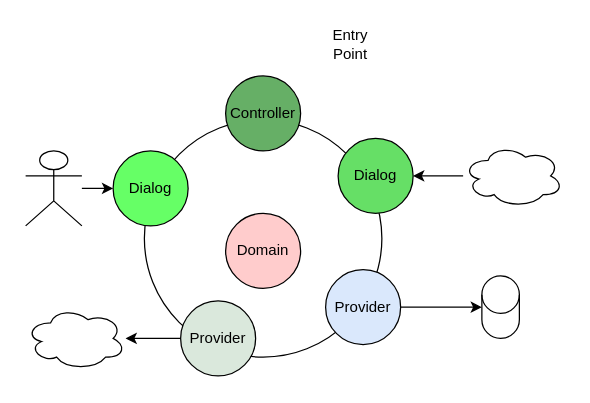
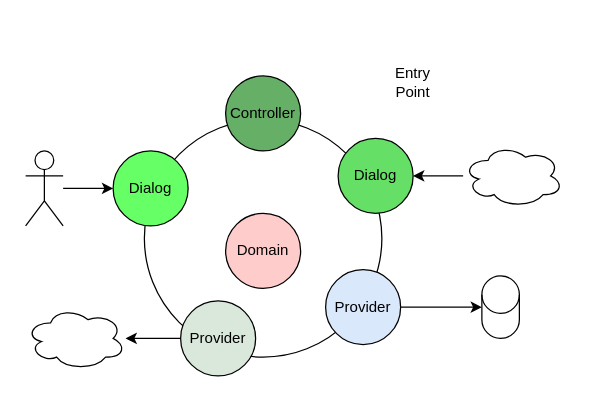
  <mxCell id="0" />
  <mxCell id="1" parent="0" />
  <mxCell id="2" value="" style="ellipse;whiteSpace=wrap;html=1;aspect=fixed;" vertex="1" parent="1"><mxGeometry x="115" y="95" width="190" height="190" as="geometry" /></mxCell>
  <mxCell id="3" style="edgeStyle=orthogonalEdgeStyle;rounded=0;orthogonalLoop=1;jettySize=auto;html=1;" edge="1" parent="1" source="4" target="5"><mxGeometry relative="1" as="geometry"><mxPoint x="350" y="290" as="targetPoint" /></mxGeometry></mxCell>
  <mxCell id="4" value="Provider" style="ellipse;whiteSpace=wrap;html=1;aspect=fixed;fillColor=#DAE8FC;" vertex="1" parent="1"><mxGeometry x="260" y="215" width="60" height="60" as="geometry" /></mxCell>
  <mxCell id="5" value="" style="shape=cylinder3;whiteSpace=wrap;html=1;boundedLbl=1;backgroundOutline=1;size=15;" vertex="1" parent="1"><mxGeometry x="385" y="220" width="30" height="50" as="geometry" /></mxCell>
  <mxCell id="6" value="Domain" style="ellipse;whiteSpace=wrap;html=1;aspect=fixed;fillColor=#FFCCCC;" vertex="1" parent="1"><mxGeometry x="180" y="170" width="60" height="60" as="geometry" /></mxCell>
  <mxCell id="7" value="Dialog" style="ellipse;whiteSpace=wrap;html=1;aspect=fixed;fillColor=#66DF66;" vertex="1" parent="1"><mxGeometry x="270" y="110" width="60" height="60" as="geometry" /></mxCell>
  <mxCell id="8" style="edgeStyle=orthogonalEdgeStyle;rounded=0;orthogonalLoop=1;jettySize=auto;html=1;startArrow=none;startFill=0;" edge="1" parent="1" source="9" target="13"><mxGeometry relative="1" as="geometry" /></mxCell>
- <mxCell id="9" value="Actor" style="shape=umlActor;verticalLabelPosition=bottom;verticalAlign=top;html=1;outlineConnect=0;fontColor=#ffffff;" vertex="1" parent="1"><mxGeometry x="20" y="120" width="45" height="60" as="geometry" /></mxCell>
+ <mxCell id="9" value="Actor" style="shape=umlActor;verticalLabelPosition=bottom;verticalAlign=top;html=1;outlineConnect=0;fontColor=#ffffff;" vertex="1" parent="1"><mxGeometry x="20" y="120" width="30" height="60" as="geometry" /></mxCell>
  <mxCell id="10" style="edgeStyle=orthogonalEdgeStyle;rounded=0;orthogonalLoop=1;jettySize=auto;html=1;" edge="1" parent="1" source="11" target="12"><mxGeometry relative="1" as="geometry" /></mxCell>
  <mxCell id="11" value="Provider" style="ellipse;whiteSpace=wrap;html=1;aspect=fixed;fillColor=#DAE8DC;" vertex="1" parent="1"><mxGeometry x="144" y="240" width="60" height="60" as="geometry" /></mxCell>
  <mxCell id="12" value="" style="ellipse;shape=cloud;whiteSpace=wrap;html=1;" vertex="1" parent="1"><mxGeometry x="20" y="245" width="80" height="50" as="geometry" /></mxCell>
  <mxCell id="13" value="Dialog" style="ellipse;whiteSpace=wrap;html=1;aspect=fixed;fillColor=#66FF66;" vertex="1" parent="1"><mxGeometry x="90" y="120" width="60" height="60" as="geometry" /></mxCell>
  <mxCell id="14" style="edgeStyle=orthogonalEdgeStyle;rounded=0;orthogonalLoop=1;jettySize=auto;html=1;startArrow=none;startFill=0;" edge="1" parent="1" source="15" target="7"><mxGeometry relative="1" as="geometry" /></mxCell>
  <mxCell id="15" value="" style="ellipse;shape=cloud;whiteSpace=wrap;html=1;" vertex="1" parent="1"><mxGeometry x="370" y="115" width="80" height="50" as="geometry" /></mxCell>
  <mxCell id="16" value="Controller" style="ellipse;whiteSpace=wrap;html=1;aspect=fixed;fillColor=#66AF66;" vertex="1" parent="1"><mxGeometry x="180" y="60" width="60" height="60" as="geometry" /></mxCell>
- <mxCell id="17" value="Entry Point" style="text;html=1;strokeColor=none;fillColor=none;align=center;verticalAlign=middle;whiteSpace=wrap;rounded=0;" vertex="1" parent="1"><mxGeometry x="250" y="20" width="60" height="30" as="geometry" /></mxCell>
+ <mxCell id="17" value="Entry Point" style="text;html=1;strokeColor=none;fillColor=none;align=center;verticalAlign=middle;whiteSpace=wrap;rounded=0;" vertex="1" parent="1"><mxGeometry x="300" y="50" width="60" height="30" as="geometry" /></mxCell>
